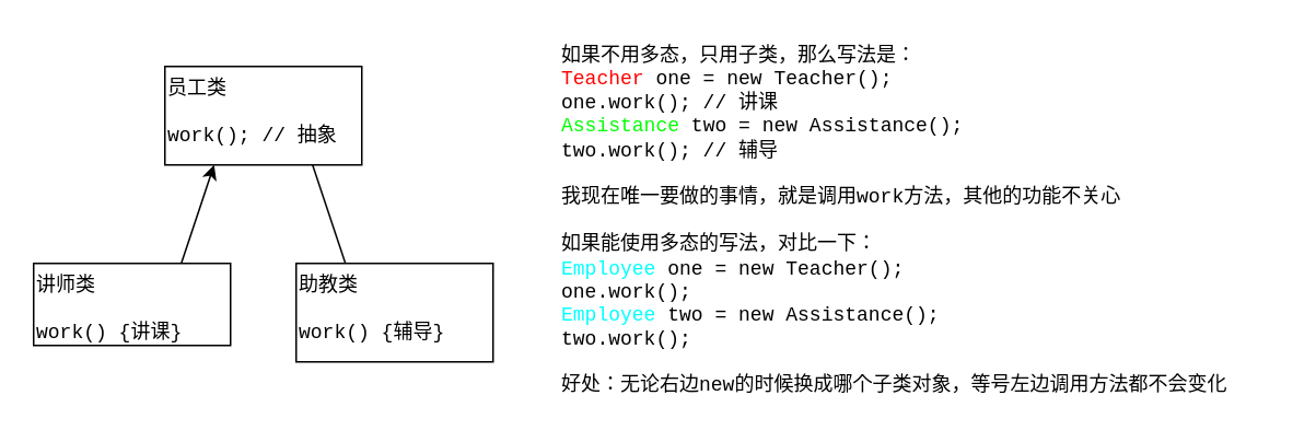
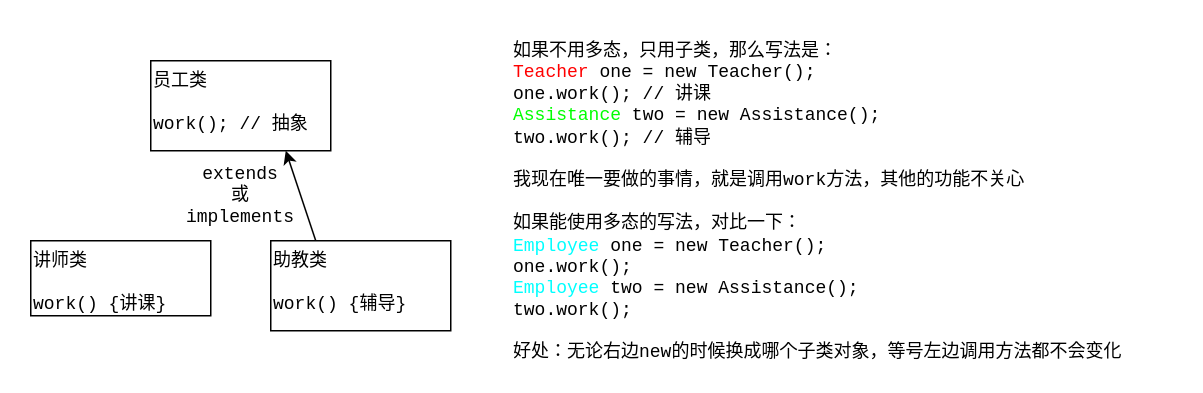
  <mxCell id="0" />
  <mxCell id="1" parent="0" />
  <mxCell id="2" value="员工类&lt;br&gt;&lt;br&gt;work(); // 抽象" style="rounded=0;whiteSpace=wrap;html=1;align=left;verticalAlign=top;fontFamily=Courier New;" vertex="1" parent="1"><mxGeometry x="100" y="40" width="120" height="60" as="geometry" /></mxCell>
  <mxCell id="3" value="讲师类&lt;br&gt;&lt;br&gt;work() {讲课}" style="rounded=0;whiteSpace=wrap;html=1;align=left;verticalAlign=top;fontFamily=Courier New;" vertex="1" parent="1"><mxGeometry x="20" y="160" width="120" height="50" as="geometry" /></mxCell>
  <mxCell id="4" value="助教类&lt;br&gt;&lt;br&gt;work() {辅导}" style="rounded=0;whiteSpace=wrap;html=1;align=left;verticalAlign=top;fontFamily=Courier New;" vertex="1" parent="1"><mxGeometry x="180" y="160" width="120" height="60" as="geometry" /></mxCell>
- <mxCell id="5" value="" style="endArrow=classic;html=1;exitX=0.75;exitY=0;exitDx=0;exitDy=0;entryX=0.25;entryY=1;entryDx=0;entryDy=0;" edge="1" parent="1" source="3" target="2"><mxGeometry width="50" height="50" relative="1" as="geometry"><mxPoint x="500" y="250" as="sourcePoint" /><mxPoint x="550" y="200" as="targetPoint" /></mxGeometry></mxCell>
- <mxCell id="6" value="" style="endArrow=none;html=1;exitX=0.25;exitY=0;exitDx=0;exitDy=0;entryX=0.75;entryY=1;entryDx=0;entryDy=0;" edge="1" parent="1" source="4" target="2"><mxGeometry width="50" height="50" relative="1" as="geometry"><mxPoint x="120" y="170" as="sourcePoint" /><mxPoint x="140" y="110" as="targetPoint" /></mxGeometry></mxCell>
+ <mxCell id="6" value="" style="endArrow=classic;html=1;exitX=0.25;exitY=0;exitDx=0;exitDy=0;entryX=0.75;entryY=1;entryDx=0;entryDy=0;" edge="1" parent="1" source="4" target="2"><mxGeometry width="50" height="50" relative="1" as="geometry"><mxPoint x="120" y="170" as="sourcePoint" /><mxPoint x="140" y="110" as="targetPoint" /></mxGeometry></mxCell>
+ <mxCell id="7" value="extends&lt;br&gt;或&lt;br&gt;implements" style="text;html=1;strokeColor=none;fillColor=none;align=center;verticalAlign=middle;whiteSpace=wrap;rounded=0;fontFamily=Courier New;" vertex="1" parent="1"><mxGeometry x="140" y="120" width="40" height="20" as="geometry" /></mxCell>
  <mxCell id="8" value="如果不用多态，只用子类，那么写法是：&lt;br&gt;&lt;font color=&quot;#ff0000&quot;&gt;Teacher &lt;/font&gt;one = new Teacher();&lt;br&gt;one.work(); // 讲课&lt;br&gt;&lt;font color=&quot;#00ff00&quot;&gt;Assistance &lt;/font&gt;two = new Assistance();&lt;br&gt;two.work(); // 辅导&lt;br&gt;&lt;br&gt;我现在唯一要做的事情，就是调用work方法，其他的功能不关心&lt;br&gt;&lt;br&gt;如果能使用多态的写法，对比一下：&lt;br&gt;&lt;font color=&quot;#00ffff&quot;&gt;Employee &lt;/font&gt;one = new Teacher();&lt;br&gt;one.work();&lt;br&gt;&lt;font color=&quot;#00ffff&quot;&gt;Employee &lt;/font&gt;two = new Assistance();&lt;br&gt;two.work();&lt;br&gt;&lt;br&gt;好处：无论右边new的时候换成哪个子类对象，等号左边调用方法都不会变化" style="text;html=1;strokeColor=none;fillColor=none;align=left;verticalAlign=top;whiteSpace=wrap;rounded=0;fontFamily=Courier New;" vertex="1" parent="1"><mxGeometry x="340" y="20" width="440" height="220" as="geometry" /></mxCell>
